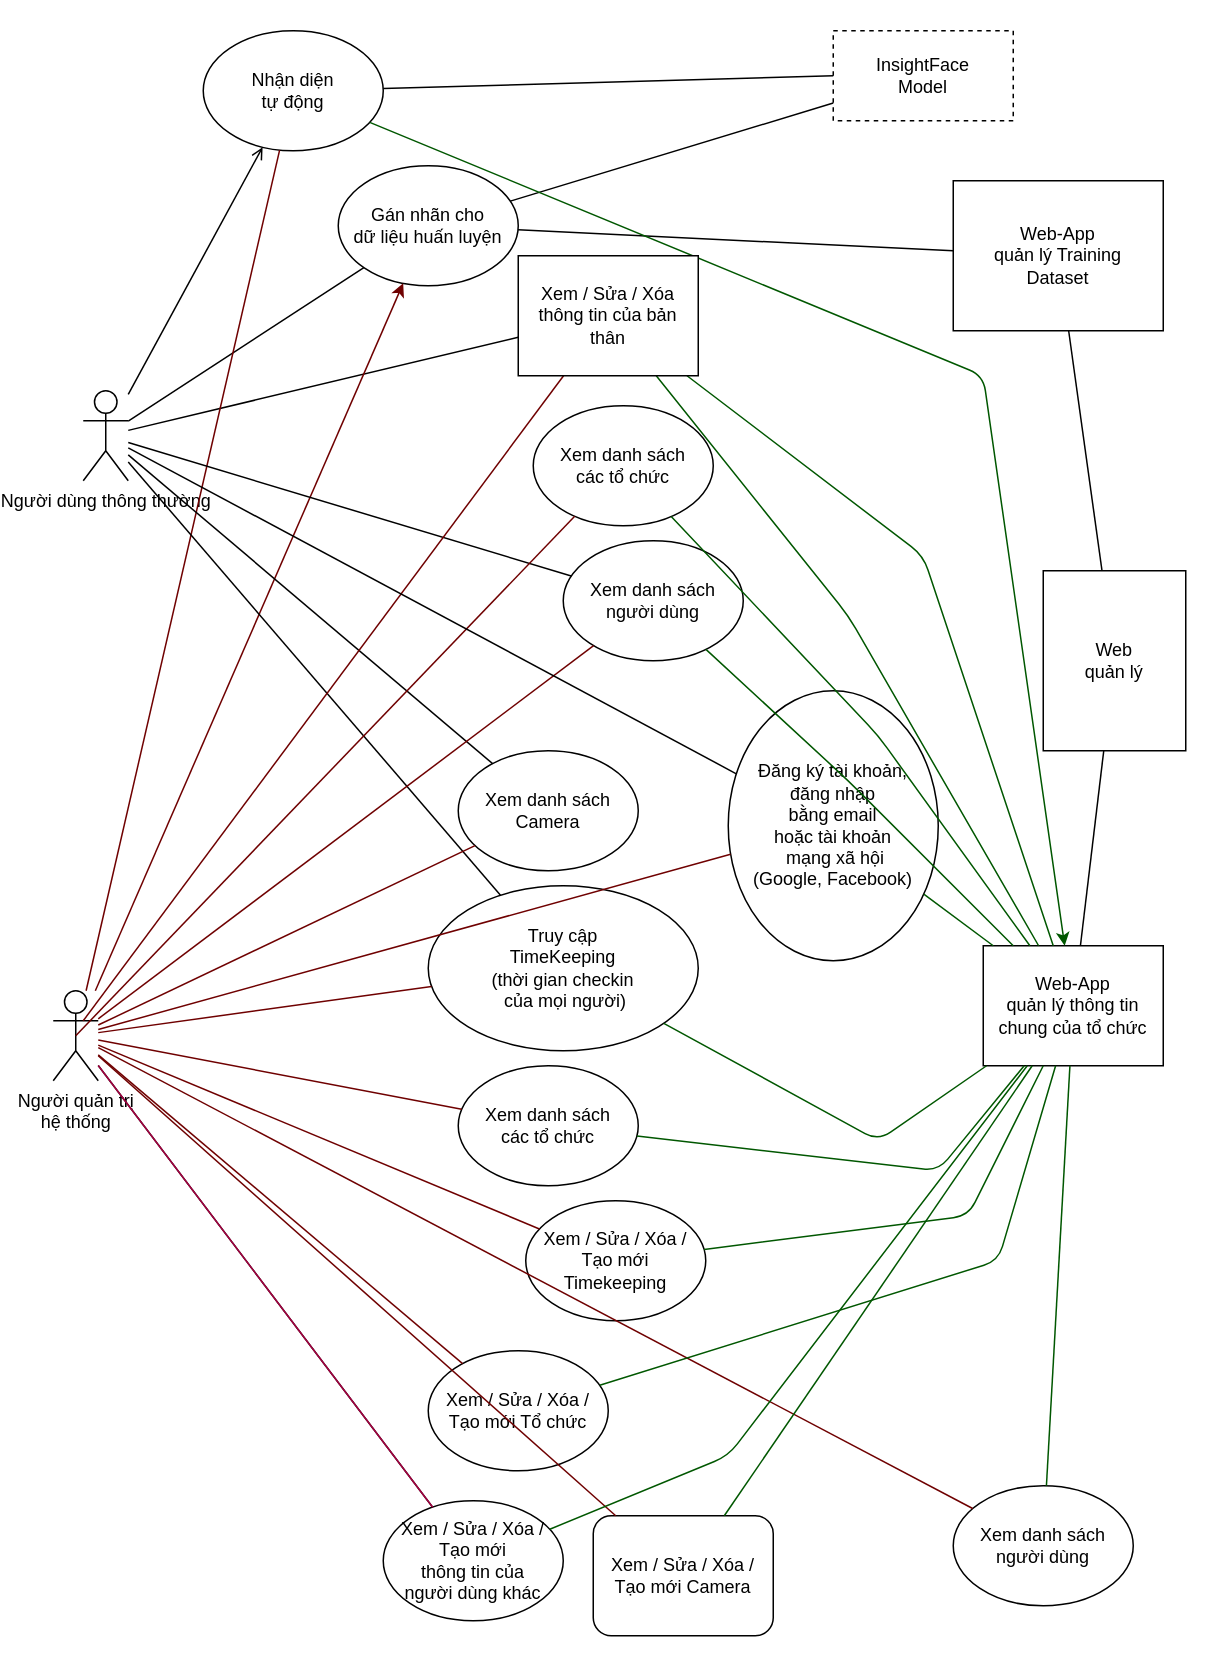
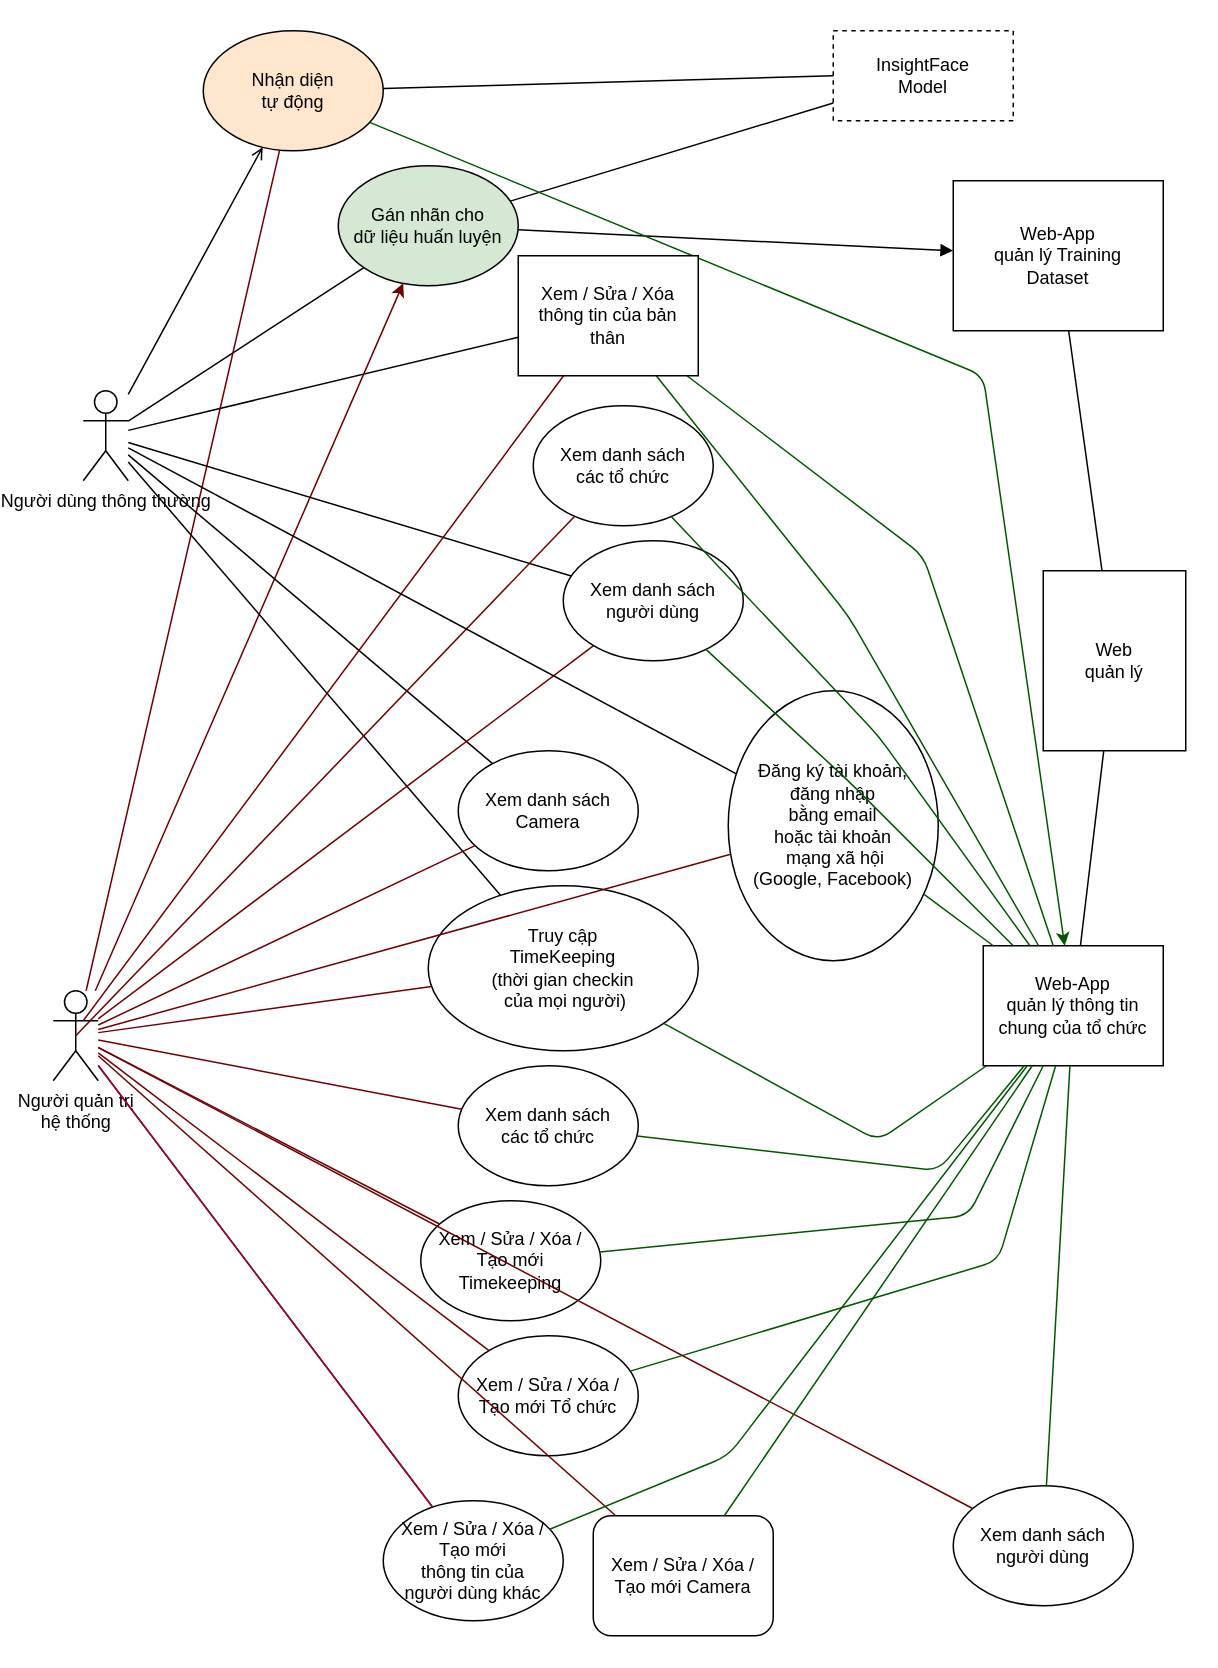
  <mxCell id="0" />
  <mxCell id="1" parent="0" />
  <mxCell id="2" value="Người dùng thông thường" style="shape=umlActor;verticalLabelPosition=bottom;labelBackgroundColor=#ffffff;verticalAlign=top;html=1;outlineConnect=0;" vertex="1" parent="1"><mxGeometry x="40" y="260" width="30" height="60" as="geometry" /></mxCell>
- <mxCell id="3" value="Nhận diện&lt;br&gt;tự động" style="ellipse;whiteSpace=wrap;html=1;" vertex="1" parent="1"><mxGeometry x="120" y="20" width="120" height="80" as="geometry" /></mxCell>
+ <mxCell id="3" value="Nhận diện&lt;br&gt;tự động" style="ellipse;whiteSpace=wrap;html=1;fillColor=#ffe6cc;" vertex="1" parent="1"><mxGeometry x="120" y="20" width="120" height="80" as="geometry" /></mxCell>
  <mxCell id="4" value="" style="endArrow=open;html=1;" edge="1" parent="1" source="2" target="3"><mxGeometry width="50" height="50" relative="1" as="geometry"><mxPoint x="370" y="450" as="sourcePoint" /><mxPoint x="420" y="400" as="targetPoint" /></mxGeometry></mxCell>
  <mxCell id="5" value="InsightFace &lt;br&gt;Model" style="rounded=0;whiteSpace=wrap;html=1;dashed=1;" vertex="1" parent="1"><mxGeometry x="540" y="20" width="120" height="60" as="geometry" /></mxCell>
  <mxCell id="6" value="" style="endArrow=none;html=1;entryX=0;entryY=0.5;entryDx=0;entryDy=0;" edge="1" parent="1" source="3" target="5"><mxGeometry width="50" height="50" relative="1" as="geometry"><mxPoint x="370" y="290" as="sourcePoint" /><mxPoint x="420" y="240" as="targetPoint" /></mxGeometry></mxCell>
- <mxCell id="7" value="Gán nhãn cho&lt;br&gt;dữ liệu huấn luyện" style="ellipse;whiteSpace=wrap;html=1;" vertex="1" parent="1"><mxGeometry x="210" y="110" width="120" height="80" as="geometry" /></mxCell>
+ <mxCell id="7" value="Gán nhãn cho&lt;br&gt;dữ liệu huấn luyện" style="ellipse;whiteSpace=wrap;html=1;fillColor=#d5e8d4;" vertex="1" parent="1"><mxGeometry x="210" y="110" width="120" height="80" as="geometry" /></mxCell>
  <mxCell id="8" value="" style="endArrow=none;html=1;" edge="1" parent="1" source="2" target="7"><mxGeometry width="50" height="50" relative="1" as="geometry"><mxPoint x="370" y="290" as="sourcePoint" /><mxPoint x="420" y="240" as="targetPoint" /><Array as="points" /></mxGeometry></mxCell>
  <mxCell id="9" value="Web&lt;br&gt;quản lý" style="rounded=0;whiteSpace=wrap;html=1;" vertex="1" parent="1"><mxGeometry x="680" y="380" width="95" height="120" as="geometry" /></mxCell>
  <mxCell id="10" value="Web-App&lt;br&gt;quản lý Training&lt;br&gt;Dataset" style="whiteSpace=wrap;html=1;" vertex="1" parent="1"><mxGeometry x="620" y="120" width="140" height="100" as="geometry" /></mxCell>
  <mxCell id="11" value="Web-App&lt;br&gt;quản lý thông tin&lt;br&gt;chung của tổ chức" style="rounded=0;whiteSpace=wrap;html=1;" vertex="1" parent="1"><mxGeometry x="640" y="630" width="120" height="80" as="geometry" /></mxCell>
- <mxCell id="12" value="" style="endArrow=none;html=1;" edge="1" parent="1" source="7" target="10"><mxGeometry width="50" height="50" relative="1" as="geometry"><mxPoint x="370" y="290" as="sourcePoint" /><mxPoint x="420" y="240" as="targetPoint" /></mxGeometry></mxCell>
+ <mxCell id="12" value="" style="endArrow=block;html=1;" edge="1" parent="1" source="7" target="10"><mxGeometry width="50" height="50" relative="1" as="geometry"><mxPoint x="370" y="290" as="sourcePoint" /><mxPoint x="420" y="240" as="targetPoint" /></mxGeometry></mxCell>
  <mxCell id="13" value="" style="endArrow=none;html=1;" edge="1" parent="1" source="10" target="9"><mxGeometry width="50" height="50" relative="1" as="geometry"><mxPoint x="370" y="290" as="sourcePoint" /><mxPoint x="420" y="240" as="targetPoint" /></mxGeometry></mxCell>
  <mxCell id="14" value="" style="endArrow=none;html=1;" edge="1" parent="1" source="11" target="9"><mxGeometry width="50" height="50" relative="1" as="geometry"><mxPoint x="370" y="290" as="sourcePoint" /><mxPoint x="420" y="240" as="targetPoint" /></mxGeometry></mxCell>
  <mxCell id="15" value="" style="endArrow=none;html=1;" edge="1" parent="1" source="7" target="5"><mxGeometry width="50" height="50" relative="1" as="geometry"><mxPoint x="370" y="450" as="sourcePoint" /><mxPoint x="420" y="400" as="targetPoint" /></mxGeometry></mxCell>
  <mxCell id="16" value="Người quản trị&lt;br&gt;hệ thống" style="shape=umlActor;verticalLabelPosition=bottom;labelBackgroundColor=#ffffff;verticalAlign=top;html=1;outlineConnect=0;" vertex="1" parent="1"><mxGeometry x="20" y="660" width="30" height="60" as="geometry" /></mxCell>
  <mxCell id="17" value="" style="endArrow=none;html=1;" edge="1" parent="1" source="2" target="61"><mxGeometry width="50" height="50" relative="1" as="geometry"><mxPoint x="370" y="290" as="sourcePoint" /><mxPoint x="420" y="240" as="targetPoint" /></mxGeometry></mxCell>
  <mxCell id="18" value="Xem / Sửa / Xóa / Tạo mới&lt;br&gt;thông tin của&lt;br&gt;người dùng khác" style="ellipse;whiteSpace=wrap;html=1;" vertex="1" parent="1"><mxGeometry x="240" y="1000" width="120" height="80" as="geometry" /></mxCell>
  <mxCell id="19" value="" style="endArrow=none;html=1;" edge="1" parent="1" source="16" target="18"><mxGeometry width="50" height="50" relative="1" as="geometry"><mxPoint x="370" y="510" as="sourcePoint" /><mxPoint x="420" y="460" as="targetPoint" /></mxGeometry></mxCell>
  <mxCell id="20" value="" style="endArrow=none;html=1;fillColor=#d80073;strokeColor=#A50040;" edge="1" parent="1" source="16" target="18"><mxGeometry width="50" height="50" relative="1" as="geometry"><mxPoint x="370" y="510" as="sourcePoint" /><mxPoint x="420" y="460" as="targetPoint" /></mxGeometry></mxCell>
  <mxCell id="21" value="" style="endArrow=classic;html=1;fillColor=#a20025;strokeColor=#6F0000;" edge="1" parent="1" source="16" target="7"><mxGeometry width="50" height="50" relative="1" as="geometry"><mxPoint x="370" y="510" as="sourcePoint" /><mxPoint x="420" y="460" as="targetPoint" /></mxGeometry></mxCell>
  <mxCell id="22" value="" style="endArrow=none;html=1;fillColor=#a20025;strokeColor=#6F0000;" edge="1" parent="1" source="3" target="16"><mxGeometry width="50" height="50" relative="1" as="geometry"><mxPoint x="370" y="510" as="sourcePoint" /><mxPoint x="420" y="460" as="targetPoint" /></mxGeometry></mxCell>
  <mxCell id="23" value="Xem danh sách&lt;br&gt;người dùng" style="ellipse;whiteSpace=wrap;html=1;" vertex="1" parent="1"><mxGeometry x="360" y="360" width="120" height="80" as="geometry" /></mxCell>
  <mxCell id="24" value="Xem danh sách&lt;br&gt;các tổ chức" style="ellipse;whiteSpace=wrap;html=1;" vertex="1" parent="1"><mxGeometry x="340" y="270" width="120" height="80" as="geometry" /></mxCell>
  <mxCell id="25" value="Xem danh sách&lt;br&gt;Camera" style="ellipse;whiteSpace=wrap;html=1;" vertex="1" parent="1"><mxGeometry x="290" y="500" width="120" height="80" as="geometry" /></mxCell>
  <mxCell id="26" value="Truy cập&lt;br&gt;TimeKeeping&lt;br&gt;(thời gian checkin&lt;br&gt;&amp;nbsp;của mọi người)" style="ellipse;whiteSpace=wrap;html=1;" vertex="1" parent="1"><mxGeometry x="270" y="590" width="180" height="110" as="geometry" /></mxCell>
  <mxCell id="27" value="Xem / Sửa / Xóa / Tạo mới Camera" style="whiteSpace=wrap;html=1;rounded=1;" vertex="1" parent="1"><mxGeometry x="380" y="1010" width="120" height="80" as="geometry" /></mxCell>
  <mxCell id="28" value="Xem danh sách&lt;br&gt;các tổ chức" style="ellipse;whiteSpace=wrap;html=1;" vertex="1" parent="1"><mxGeometry x="290" y="710" width="120" height="80" as="geometry" /></mxCell>
- <mxCell id="29" value="Xem / Sửa / Xóa / Tạo mới Tổ chức" style="ellipse;whiteSpace=wrap;html=1;" vertex="1" parent="1"><mxGeometry x="270" y="900" width="120" height="80" as="geometry" /></mxCell>
- <mxCell id="30" value="Xem / Sửa / Xóa / Tạo mới &lt;br&gt;Timekeeping" style="ellipse;whiteSpace=wrap;html=1;" vertex="1" parent="1"><mxGeometry x="335" y="800" width="120" height="80" as="geometry" /></mxCell>
+ <mxCell id="29" value="Xem / Sửa / Xóa / Tạo mới Tổ chức" style="ellipse;whiteSpace=wrap;html=1;" vertex="1" parent="1"><mxGeometry x="290" y="890" width="120" height="80" as="geometry" /></mxCell>
+ <mxCell id="30" value="Xem / Sửa / Xóa / Tạo mới &lt;br&gt;Timekeeping" style="ellipse;whiteSpace=wrap;html=1;" vertex="1" parent="1"><mxGeometry x="265" y="800" width="120" height="80" as="geometry" /></mxCell>
  <mxCell id="31" value="" style="endArrow=none;html=1;" edge="1" parent="1" source="25" target="2"><mxGeometry width="50" height="50" relative="1" as="geometry"><mxPoint x="40" y="430" as="sourcePoint" /><mxPoint x="90" y="380" as="targetPoint" /></mxGeometry></mxCell>
  <mxCell id="32" value="" style="endArrow=none;html=1;" edge="1" parent="1" source="2" target="23"><mxGeometry width="50" height="50" relative="1" as="geometry"><mxPoint x="370" y="510" as="sourcePoint" /><mxPoint x="420" y="460" as="targetPoint" /></mxGeometry></mxCell>
  <mxCell id="33" value="" style="endArrow=none;html=1;fillColor=#a20025;strokeColor=#6F0000;" edge="1" parent="1" source="16" target="30"><mxGeometry width="50" height="50" relative="1" as="geometry"><mxPoint x="370" y="820" as="sourcePoint" /><mxPoint x="420" y="770" as="targetPoint" /></mxGeometry></mxCell>
  <mxCell id="34" value="" style="endArrow=none;html=1;fillColor=#a20025;strokeColor=#6F0000;" edge="1" parent="1" source="16" target="29"><mxGeometry width="50" height="50" relative="1" as="geometry"><mxPoint x="370" y="820" as="sourcePoint" /><mxPoint x="420" y="770" as="targetPoint" /></mxGeometry></mxCell>
  <mxCell id="35" value="" style="endArrow=none;html=1;fillColor=#a20025;strokeColor=#6F0000;" edge="1" parent="1" source="16" target="27"><mxGeometry width="50" height="50" relative="1" as="geometry"><mxPoint x="370" y="820" as="sourcePoint" /><mxPoint x="420" y="770" as="targetPoint" /></mxGeometry></mxCell>
  <mxCell id="36" value="" style="endArrow=none;html=1;fillColor=#a20025;strokeColor=#6F0000;" edge="1" parent="1" source="16" target="28"><mxGeometry width="50" height="50" relative="1" as="geometry"><mxPoint x="120" y="680" as="sourcePoint" /><mxPoint x="420" y="560" as="targetPoint" /></mxGeometry></mxCell>
  <mxCell id="37" value="" style="endArrow=none;html=1;" edge="1" parent="1" source="2" target="26"><mxGeometry width="50" height="50" relative="1" as="geometry"><mxPoint x="370" y="400" as="sourcePoint" /><mxPoint x="420" y="350" as="targetPoint" /></mxGeometry></mxCell>
  <mxCell id="38" value="" style="endArrow=none;html=1;fillColor=#a20025;strokeColor=#6F0000;" edge="1" parent="1" source="16" target="26"><mxGeometry width="50" height="50" relative="1" as="geometry"><mxPoint x="370" y="510" as="sourcePoint" /><mxPoint x="420" y="460" as="targetPoint" /></mxGeometry></mxCell>
  <mxCell id="39" value="" style="endArrow=none;html=1;fillColor=#a20025;strokeColor=#6F0000;" edge="1" parent="1" source="16" target="25"><mxGeometry width="50" height="50" relative="1" as="geometry"><mxPoint x="180" y="610" as="sourcePoint" /><mxPoint x="230" y="560" as="targetPoint" /></mxGeometry></mxCell>
  <mxCell id="40" value="" style="endArrow=none;html=1;exitX=0.5;exitY=0.5;exitDx=0;exitDy=0;exitPerimeter=0;fillColor=#a20025;strokeColor=#6F0000;" edge="1" parent="1" source="16" target="24"><mxGeometry width="50" height="50" relative="1" as="geometry"><mxPoint x="167" y="560" as="sourcePoint" /><mxPoint x="217" y="510" as="targetPoint" /></mxGeometry></mxCell>
  <mxCell id="41" value="" style="endArrow=none;html=1;fillColor=#a20025;strokeColor=#6F0000;" edge="1" parent="1" source="16" target="23"><mxGeometry width="50" height="50" relative="1" as="geometry"><mxPoint x="160" y="565" as="sourcePoint" /><mxPoint x="210" y="515" as="targetPoint" /></mxGeometry></mxCell>
  <mxCell id="42" value="" style="endArrow=none;html=1;fillColor=#a20025;strokeColor=#6F0000;" edge="1" parent="1" target="61"><mxGeometry width="50" height="50" relative="1" as="geometry"><mxPoint x="40" y="680" as="sourcePoint" /><mxPoint x="420" y="350" as="targetPoint" /></mxGeometry></mxCell>
  <mxCell id="43" value="Đăng ký tài khoản,&lt;br&gt;đăng nhập&lt;br&gt;bằng email&lt;br&gt;hoặc tài khoản&lt;br&gt;&amp;nbsp;mạng xã hội&lt;br&gt;(Google, Facebook)" style="ellipse;whiteSpace=wrap;html=1;" vertex="1" parent="1"><mxGeometry x="470" y="460" width="140" height="180" as="geometry" /></mxCell>
  <mxCell id="44" value="" style="endArrow=none;html=1;" edge="1" parent="1" source="2" target="43"><mxGeometry width="50" height="50" relative="1" as="geometry"><mxPoint x="370" y="400" as="sourcePoint" /><mxPoint x="420" y="350" as="targetPoint" /></mxGeometry></mxCell>
  <mxCell id="45" value="" style="endArrow=none;html=1;fillColor=#a20025;strokeColor=#6F0000;" edge="1" parent="1" source="16" target="43"><mxGeometry width="50" height="50" relative="1" as="geometry"><mxPoint x="370" y="610" as="sourcePoint" /><mxPoint x="420" y="560" as="targetPoint" /></mxGeometry></mxCell>
  <mxCell id="46" value="Xem danh sách người dùng" style="ellipse;whiteSpace=wrap;html=1;" vertex="1" parent="1"><mxGeometry x="620" y="990" width="120" height="80" as="geometry" /></mxCell>
  <mxCell id="47" value="" style="endArrow=none;html=1;fillColor=#a20025;strokeColor=#6F0000;" edge="1" parent="1" source="46" target="16"><mxGeometry width="50" height="50" relative="1" as="geometry"><mxPoint x="370" y="660" as="sourcePoint" /><mxPoint x="0" y="720" as="targetPoint" /></mxGeometry></mxCell>
  <mxCell id="48" value="" style="endArrow=classic;html=1;fillColor=#008a00;strokeColor=#005700;" edge="1" parent="1" source="3" target="11"><mxGeometry width="50" height="50" relative="1" as="geometry"><mxPoint x="370" y="660" as="sourcePoint" /><mxPoint x="420" y="610" as="targetPoint" /><Array as="points"><mxPoint x="640" y="250" /></Array></mxGeometry></mxCell>
  <mxCell id="49" value="" style="endArrow=none;html=1;fillColor=#008a00;strokeColor=#005700;" edge="1" parent="1" source="23" target="11"><mxGeometry width="50" height="50" relative="1" as="geometry"><mxPoint x="370" y="450" as="sourcePoint" /><mxPoint x="420" y="400" as="targetPoint" /><Array as="points"><mxPoint x="550" y="520" /></Array></mxGeometry></mxCell>
  <mxCell id="50" value="" style="endArrow=none;html=1;fillColor=#008a00;strokeColor=#005700;" edge="1" parent="1" source="61" target="11"><mxGeometry width="50" height="50" relative="1" as="geometry"><mxPoint x="370" y="450" as="sourcePoint" /><mxPoint x="420" y="400" as="targetPoint" /><Array as="points"><mxPoint x="550" y="410" /></Array></mxGeometry></mxCell>
  <mxCell id="51" value="" style="endArrow=none;html=1;fillColor=#008a00;strokeColor=#005700;" edge="1" parent="1" source="61" target="11"><mxGeometry width="50" height="50" relative="1" as="geometry"><mxPoint x="370" y="450" as="sourcePoint" /><mxPoint x="420" y="400" as="targetPoint" /><Array as="points"><mxPoint x="600" y="370" /></Array></mxGeometry></mxCell>
  <mxCell id="52" value="" style="endArrow=none;html=1;fillColor=#008a00;strokeColor=#005700;" edge="1" parent="1" source="11" target="24"><mxGeometry width="50" height="50" relative="1" as="geometry"><mxPoint x="370" y="450" as="sourcePoint" /><mxPoint x="420" y="400" as="targetPoint" /><Array as="points"><mxPoint x="570" y="490" /></Array></mxGeometry></mxCell>
  <mxCell id="53" value="" style="endArrow=none;html=1;fillColor=#008a00;strokeColor=#005700;" edge="1" parent="1" source="46" target="11"><mxGeometry width="50" height="50" relative="1" as="geometry"><mxPoint x="370" y="610" as="sourcePoint" /><mxPoint x="420" y="560" as="targetPoint" /></mxGeometry></mxCell>
  <mxCell id="54" value="" style="endArrow=none;html=1;fillColor=#008a00;strokeColor=#005700;" edge="1" parent="1" source="29" target="11"><mxGeometry width="50" height="50" relative="1" as="geometry"><mxPoint x="370" y="610" as="sourcePoint" /><mxPoint x="420" y="560" as="targetPoint" /><Array as="points"><mxPoint x="650" y="840" /></Array></mxGeometry></mxCell>
  <mxCell id="55" value="" style="endArrow=none;html=1;fillColor=#008a00;strokeColor=#005700;" edge="1" parent="1" source="30" target="11"><mxGeometry width="50" height="50" relative="1" as="geometry"><mxPoint x="370" y="610" as="sourcePoint" /><mxPoint x="420" y="560" as="targetPoint" /><Array as="points"><mxPoint x="630" y="810" /></Array></mxGeometry></mxCell>
  <mxCell id="56" value="" style="endArrow=none;html=1;fillColor=#008a00;strokeColor=#005700;" edge="1" parent="1" source="28" target="11"><mxGeometry width="50" height="50" relative="1" as="geometry"><mxPoint x="370" y="610" as="sourcePoint" /><mxPoint x="420" y="560" as="targetPoint" /><Array as="points"><mxPoint x="610" y="780" /></Array></mxGeometry></mxCell>
  <mxCell id="57" value="" style="endArrow=none;html=1;fillColor=#008a00;strokeColor=#005700;" edge="1" parent="1" source="26" target="11"><mxGeometry width="50" height="50" relative="1" as="geometry"><mxPoint x="370" y="610" as="sourcePoint" /><mxPoint x="420" y="560" as="targetPoint" /><Array as="points"><mxPoint x="570" y="760" /></Array></mxGeometry></mxCell>
  <mxCell id="58" value="" style="endArrow=none;html=1;fillColor=#008a00;strokeColor=#005700;" edge="1" parent="1" source="43" target="11"><mxGeometry width="50" height="50" relative="1" as="geometry"><mxPoint x="370" y="610" as="sourcePoint" /><mxPoint x="420" y="560" as="targetPoint" /></mxGeometry></mxCell>
  <mxCell id="59" value="" style="endArrow=none;html=1;fillColor=#008a00;strokeColor=#005700;" edge="1" parent="1" source="18" target="11"><mxGeometry width="50" height="50" relative="1" as="geometry"><mxPoint x="370" y="820" as="sourcePoint" /><mxPoint x="420" y="770" as="targetPoint" /><Array as="points"><mxPoint x="470" y="970" /></Array></mxGeometry></mxCell>
  <mxCell id="60" value="" style="endArrow=none;html=1;fillColor=#008a00;strokeColor=#005700;" edge="1" parent="1" source="27" target="11"><mxGeometry width="50" height="50" relative="1" as="geometry"><mxPoint x="370" y="820" as="sourcePoint" /><mxPoint x="420" y="770" as="targetPoint" /></mxGeometry></mxCell>
  <mxCell id="61" value="Xem / Sửa / Xóa&lt;br&gt;thông tin của bản thân" style="whiteSpace=wrap;html=1;rounded=0;" vertex="1" parent="1"><mxGeometry x="330" y="170" width="120" height="80" as="geometry" /></mxCell>
